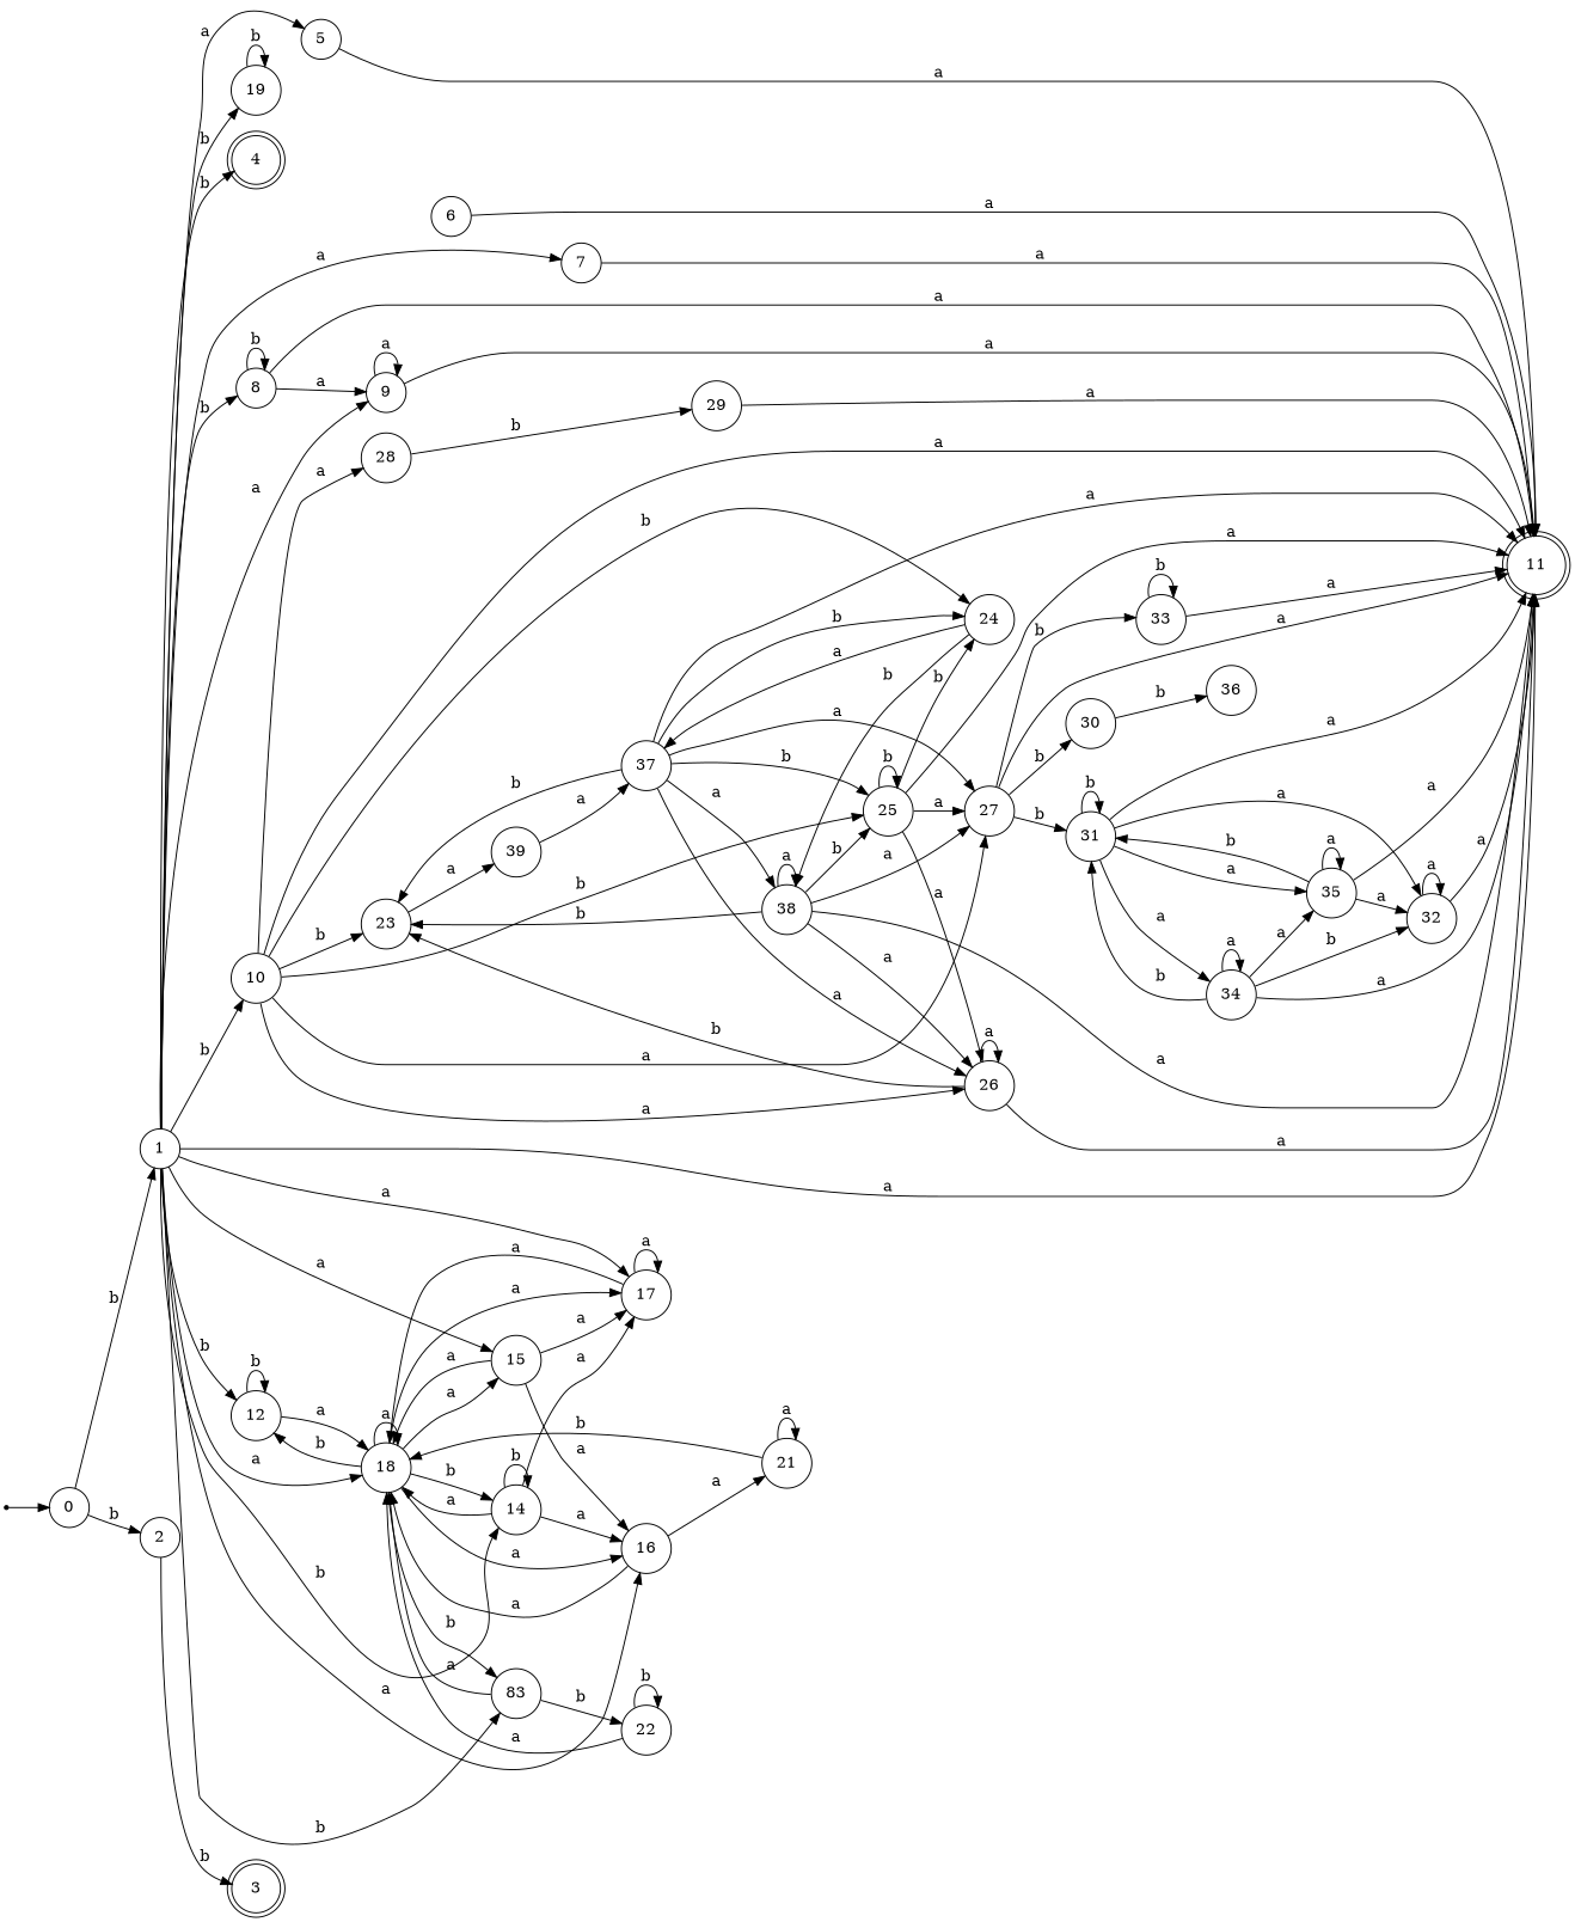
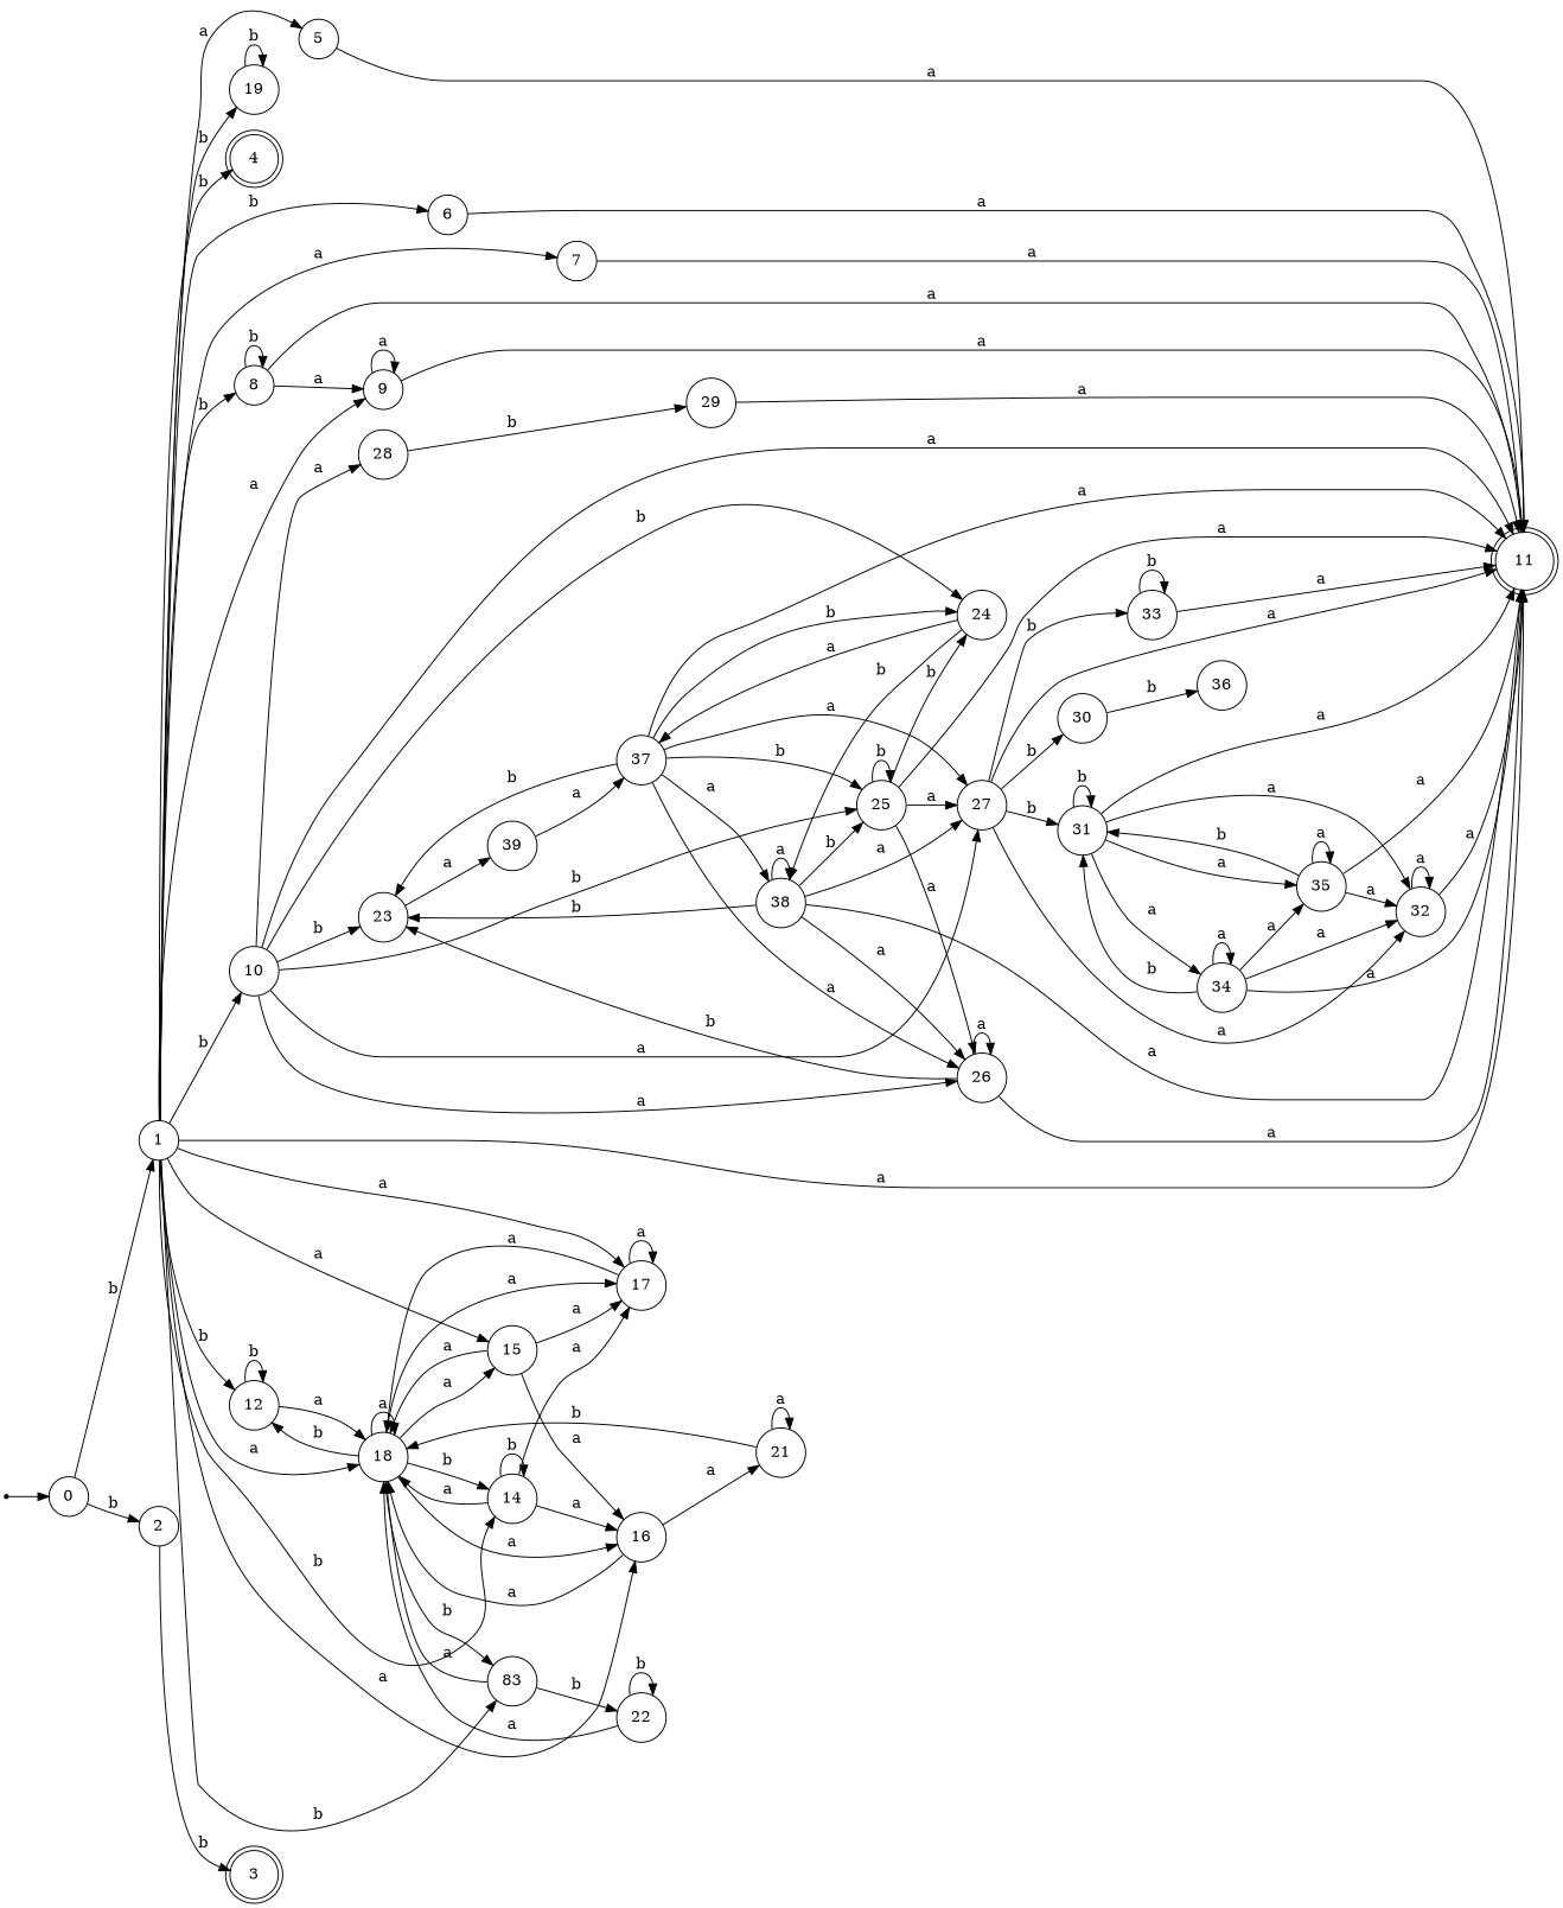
  digraph {
    rankdir=LR
    node [shape=circle]
    dummy0 [shape=point]
    0
    1
    2
    4 [shape=doublecircle]
    5
    6
    7
    8
    9
    10
    11 [shape=doublecircle]
    12
    n14 [label=83]
    14
    15
    16
    17
    18
    19
    3 [shape=doublecircle]
    23
    24
    25
    26
    27
    28
    22
    21
    39
    37
    38
    30
    31
    32
    33
    29
    36
    34
    35
    dummy0 -> 0
    0 -> 1 [label=b]
    0 -> 2 [label=b]
    1 -> 4 [label=b]
    1 -> 5 [label=a]
+   1 -> 6 [label=b]
    1 -> 7 [label=a]
    1 -> 8 [label=b]
    1 -> 9 [label=a]
    1 -> 10 [label=b]
    1 -> 11 [label=a]
    1 -> 12 [label=b]
    1 -> n14 [label=b]
    1 -> 14 [label=b]
    1 -> 15 [label=a]
    1 -> 16 [label=a]
    1 -> 17 [label=a]
    1 -> 18 [label=a]
    1 -> 19 [label=b]
    2 -> 3 [label=b]
    5 -> 11 [label=a]
    6 -> 11 [label=a]
    7 -> 11 [label=a]
    8 -> 8 [label=b]
    8 -> 9 [label=a]
    8 -> 11 [label=a]
    9 -> 9 [label=a]
    9 -> 11 [label=a]
    10 -> 11 [label=a]
    10 -> 23 [label=b]
    10 -> 24 [label=b]
    10 -> 25 [label=b]
    10 -> 26 [label=a]
    10 -> 27 [label=a]
    10 -> 28 [label=a]
    12 -> 12 [label=b]
    12 -> 18 [label=a]
    n14 -> 18 [label=a]
    n14 -> 22 [label=b]
    14 -> 14 [label=b]
    14 -> 16 [label=a]
    14 -> 17 [label=a]
    14 -> 18 [label=a]
    15 -> 16 [label=a]
    15 -> 17 [label=a]
    15 -> 18 [label=a]
    16 -> 18 [label=a]
    16 -> 21 [label=a]
    17 -> 17 [label=a]
    17 -> 18 [label=a]
    18 -> 12 [label=b]
    18 -> n14 [label=b]
    18 -> 14 [label=b]
    18 -> 15 [label=a]
    18 -> 16 [label=a]
    18 -> 17 [label=a]
    18 -> 18 [label=a]
    19 -> 19 [label=b]
    23 -> 39 [label=a]
    24 -> 37 [label=a]
    24 -> 38 [label=b]
    25 -> 11 [label=a]
    25 -> 24 [label=b]
    25 -> 25 [label=b]
    25 -> 26 [label=a]
    25 -> 27 [label=a]
    26 -> 11 [label=a]
    26 -> 23 [label=b]
    26 -> 26 [label=a]
    27 -> 11 [label=a]
    27 -> 30 [label=b]
    27 -> 31 [label=b]
+   27 -> 32 [label=a]
    27 -> 33 [label=b]
    28 -> 29 [label=b]
    22 -> 18 [label=a]
    22 -> 22 [label=b]
    21 -> 18 [label=b]
    21 -> 21 [label=a]
    39 -> 37 [label=a]
    37 -> 11 [label=a]
    37 -> 23 [label=b]
    37 -> 24 [label=b]
    37 -> 25 [label=b]
    37 -> 26 [label=a]
    37 -> 27 [label=a]
    37 -> 38 [label=a]
    38 -> 11 [label=a]
    38 -> 23 [label=b]
    38 -> 25 [label=b]
    38 -> 26 [label=a]
    38 -> 27 [label=a]
    38 -> 38 [label=a]
    30 -> 36 [label=b]
    31 -> 11 [label=a]
    31 -> 31 [label=b]
    31 -> 32 [label=a]
    31 -> 34 [label=a]
    31 -> 35 [label=a]
    32 -> 11 [label=a]
    32 -> 32 [label=a]
    33 -> 11 [label=a]
    33 -> 33 [label=b]
    29 -> 11 [label=a]
    34 -> 11 [label=a]
    34 -> 31 [label=b]
-   34 -> 32 [label=b]
+   34 -> 32 [label=a]
    34 -> 34 [label=a]
    34 -> 35 [label=a]
    35 -> 11 [label=a]
    35 -> 31 [label=b]
    35 -> 32 [label=a]
    35 -> 35 [label=a]
  }
